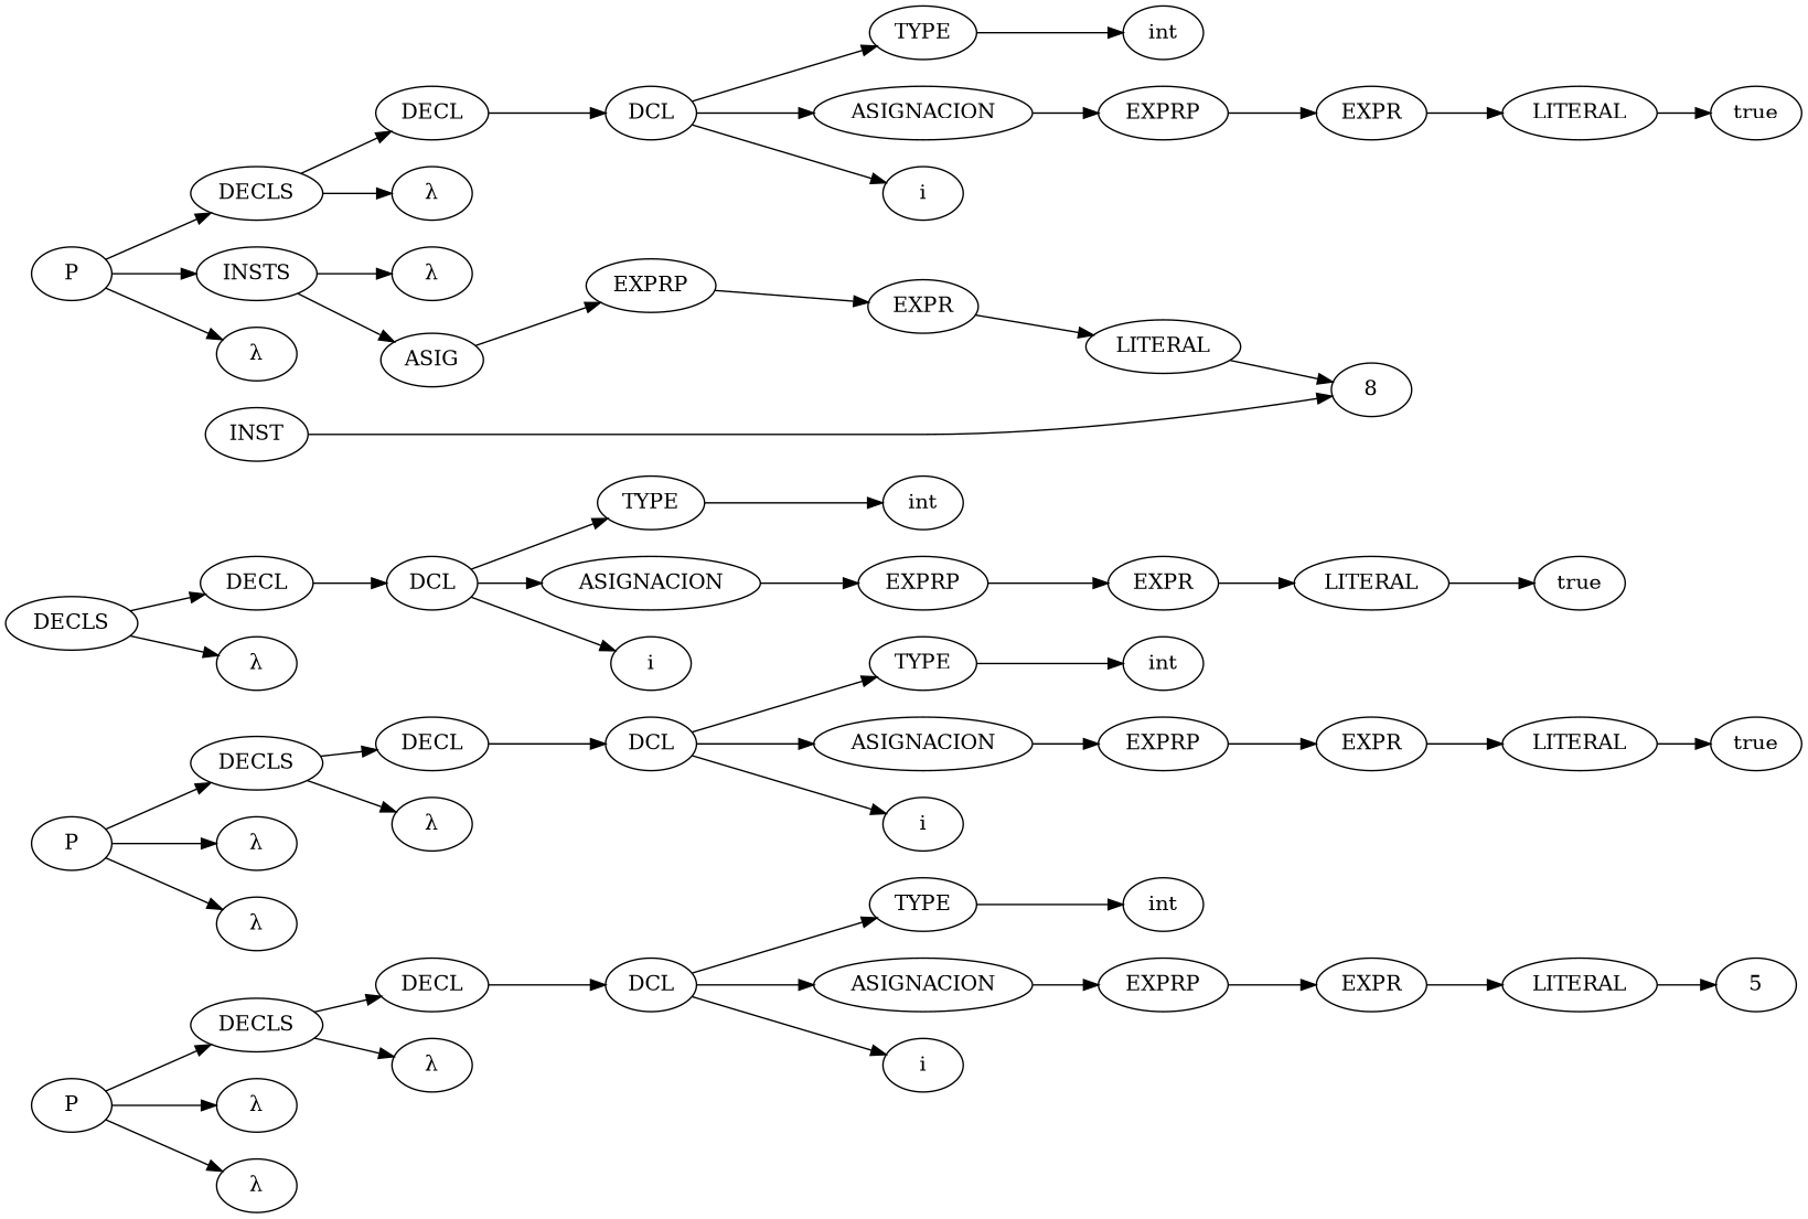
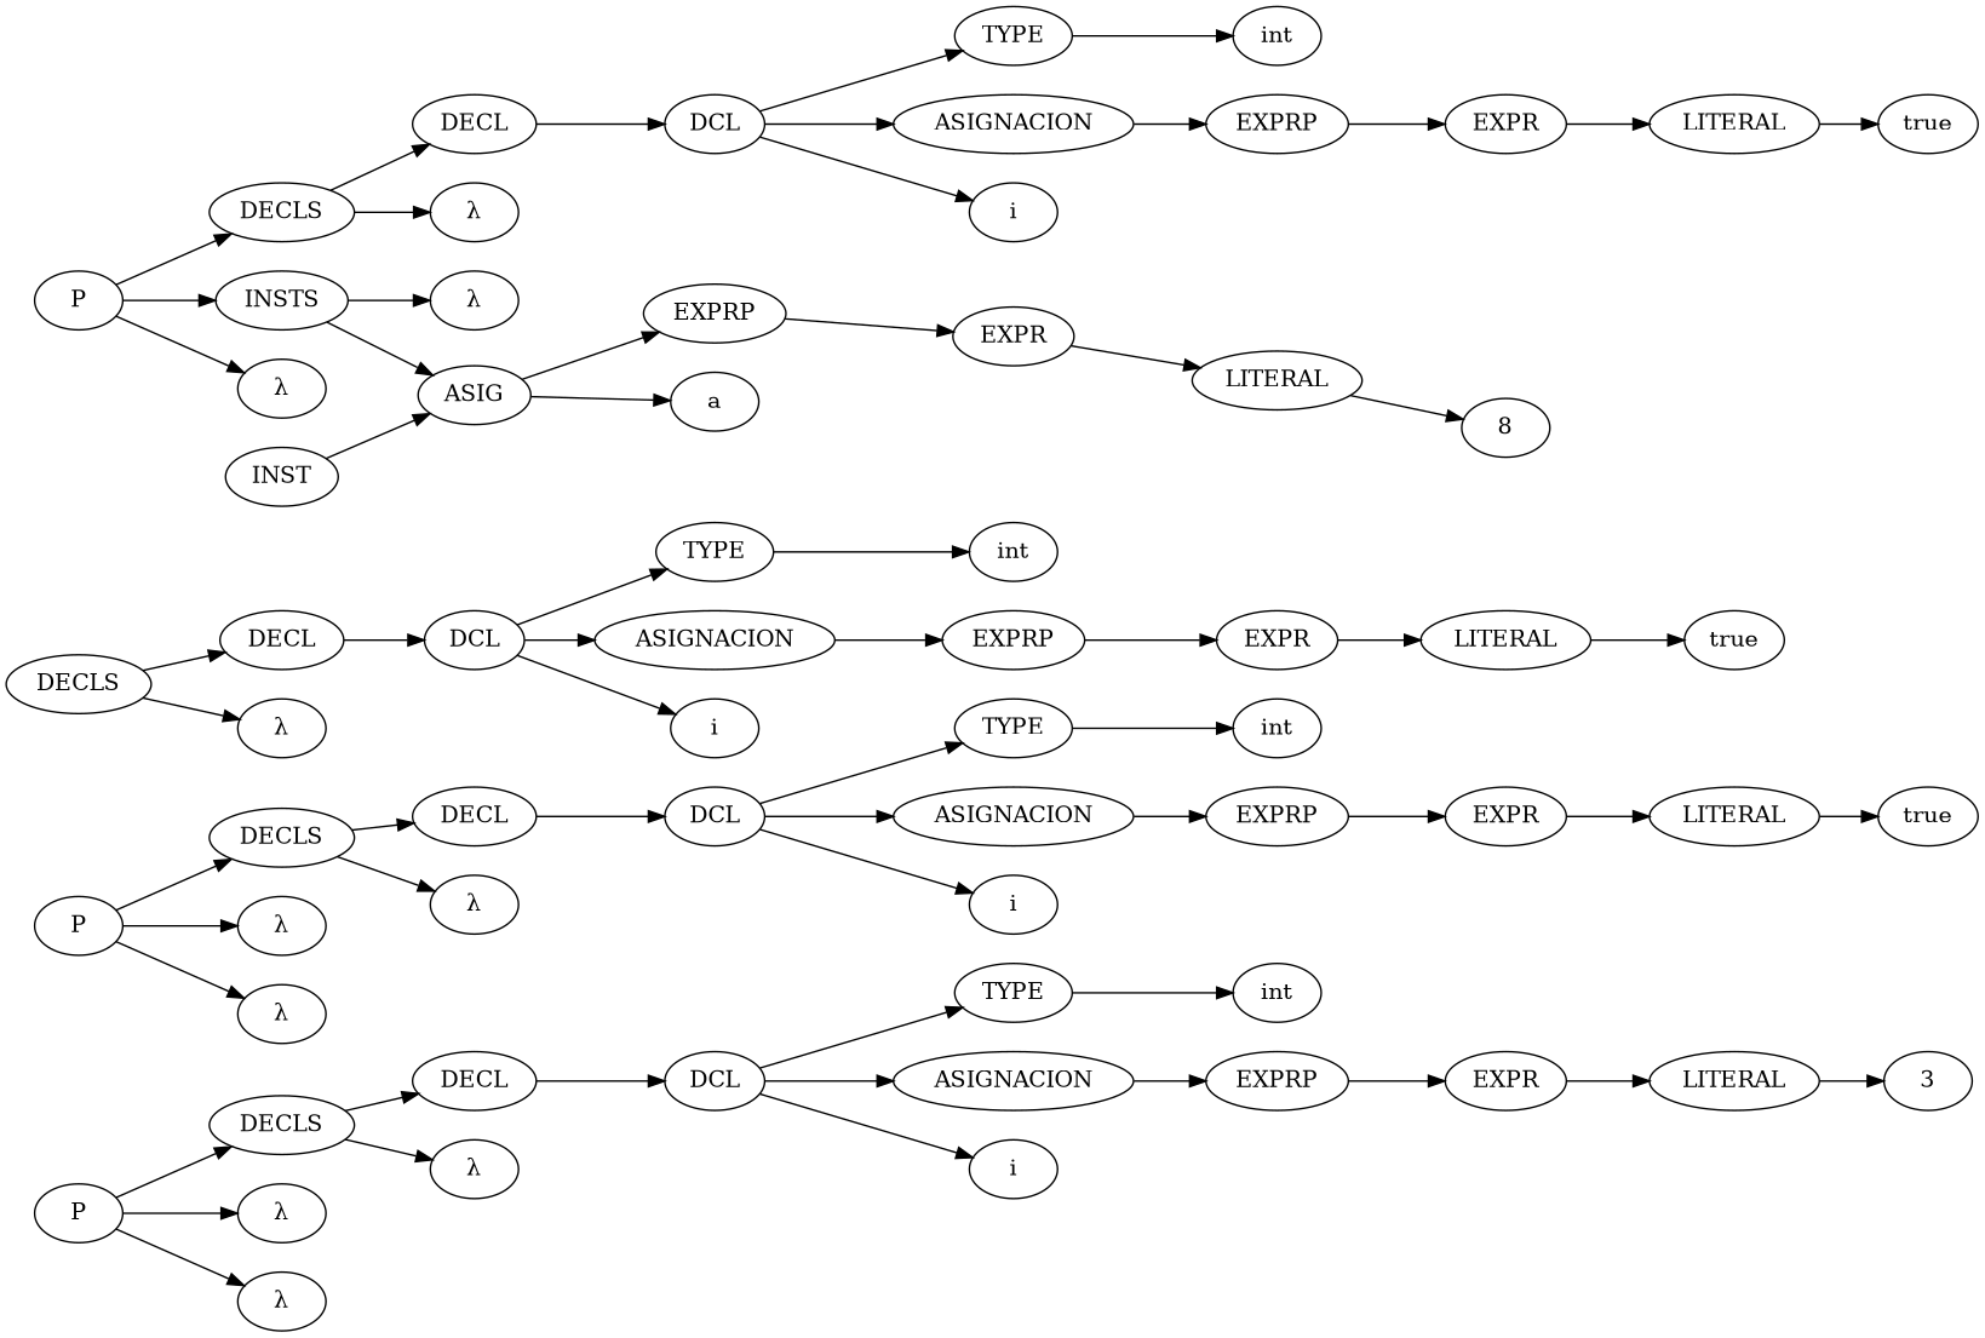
  strict digraph {
    rankdir=LR
    n1 [label=TYPE]
    n2 [label=int]
    n3 [label=LITERAL]
-   n4 [label=5]
+   n4 [label=3]
    n5 [label=EXPR]
    n6 [label=EXPRP]
    n7 [label=ASIGNACION]
    n8 [label=DCL]
    n9 [label=i]
    n10 [label=DECL]
    n11 [label="λ"]
    n12 [label=DECLS]
    n13 [label="λ"]
    n14 [label="λ"]
    n15 [label=P]
    n16 [label=TYPE]
    n17 [label=int]
    n18 [label=LITERAL]
    n19 [label=true]
    n20 [label=EXPR]
    n21 [label=EXPRP]
    n22 [label=ASIGNACION]
    n23 [label=DCL]
    n24 [label=i]
    n25 [label=DECL]
    n26 [label="λ"]
    n27 [label=DECLS]
    n28 [label="λ"]
    n29 [label="λ"]
    n30 [label=P]
    n31 [label=TYPE]
    n32 [label=int]
    n33 [label=LITERAL]
    n34 [label=true]
    n35 [label=EXPR]
    n36 [label=EXPRP]
    n37 [label=ASIGNACION]
    n38 [label=DCL]
    n39 [label=i]
    n40 [label=DECL]
    n41 [label="λ"]
    n42 [label=DECLS]
    n43 [label=TYPE]
    n44 [label=int]
    n45 [label=LITERAL]
    n46 [label=true]
    n47 [label=EXPR]
    n48 [label=EXPRP]
    n49 [label=ASIGNACION]
    n50 [label=DCL]
    n51 [label=i]
    n52 [label=DECL]
    n53 [label="λ"]
    n54 [label=DECLS]
    n55 [label=LITERAL]
    n56 [label=8]
    n57 [label=EXPR]
    n58 [label=EXPRP]
    n59 [label=ASIG]
+   n60 [label=a]
    n61 [label=INST]
    n62 [label="λ"]
    n63 [label=INSTS]
    n64 [label="λ"]
    n65 [label=P]
    n1 -> n2
    n3 -> n4
    n5 -> n3
    n6 -> n5
    n7 -> n6
    n8 -> n1
    n8 -> n7
    n8 -> n9
    n10 -> n8
    n12 -> n10
    n12 -> n11
    n15 -> n12
    n15 -> n13
    n15 -> n14
    n16 -> n17
    n18 -> n19
    n20 -> n18
    n21 -> n20
    n22 -> n21
    n23 -> n16
    n23 -> n22
    n23 -> n24
    n25 -> n23
    n27 -> n25
    n27 -> n26
    n30 -> n27
    n30 -> n28
    n30 -> n29
    n31 -> n32
    n33 -> n34
    n35 -> n33
    n36 -> n35
    n37 -> n36
    n38 -> n31
    n38 -> n37
    n38 -> n39
    n40 -> n38
    n42 -> n40
    n42 -> n41
    n43 -> n44
    n45 -> n46
    n47 -> n45
    n48 -> n47
    n49 -> n48
    n50 -> n43
    n50 -> n49
    n50 -> n51
    n52 -> n50
    n54 -> n52
    n54 -> n53
    n55 -> n56
    n57 -> n55
    n58 -> n57
    n59 -> n58
-   n61 -> n56
+   n59 -> n60
+   n61 -> n59
    n63 -> n59
    n63 -> n62
    n65 -> n54
    n65 -> n63
    n65 -> n64
  }
